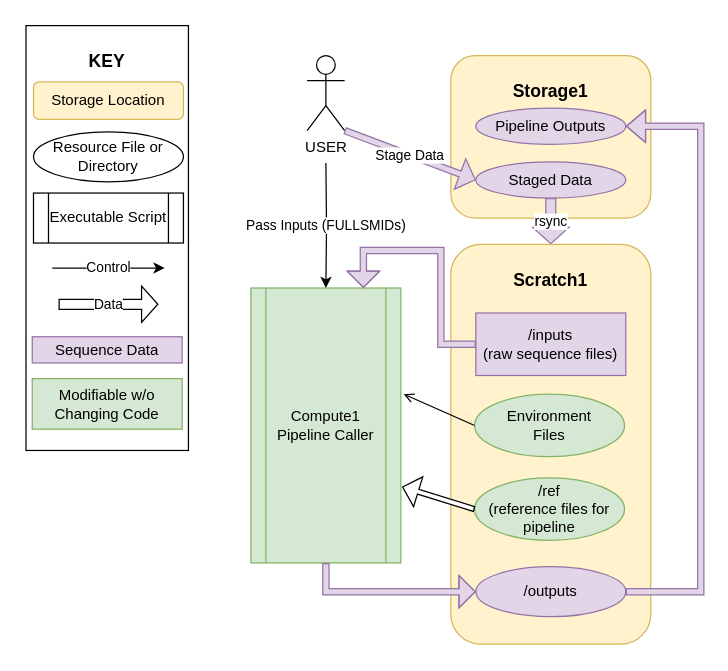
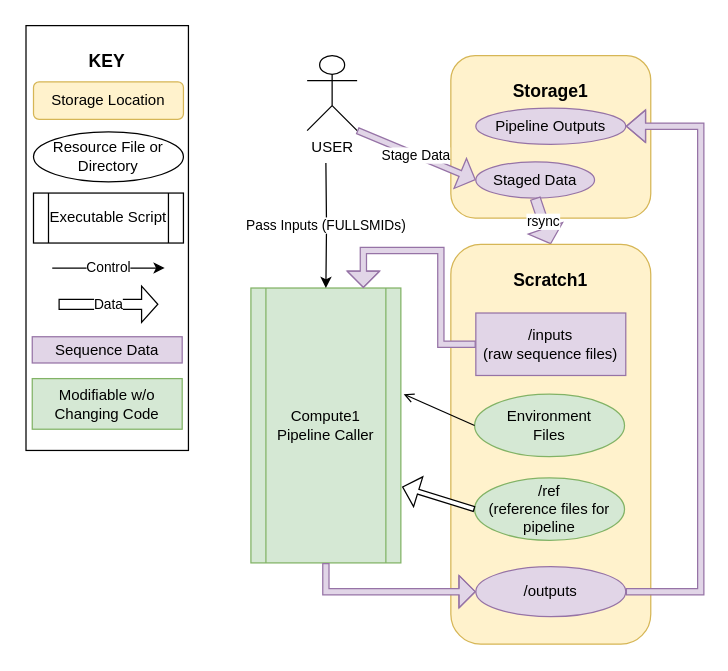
  <mxCell id="0" />
  <mxCell id="1" parent="0" />
  <mxCell id="2" value="Compute1 Pipeline Caller" style="shape=process;whiteSpace=wrap;html=1;backgroundOutline=1;fillColor=#d5e8d4;strokeColor=#82b366;" parent="1" vertex="1"><mxGeometry x="200" y="230" width="120" height="220" as="geometry" /></mxCell>
  <mxCell id="3" value="Pass Inputs (FULLSMIDs)" style="endArrow=classic;html=1;rounded=0;fillColor=default;entryX=0.5;entryY=0;entryDx=0;entryDy=0;edgeStyle=orthogonalEdgeStyle;" parent="1" target="2" edge="1"><mxGeometry width="50" height="50" relative="1" as="geometry"><mxPoint x="260" y="130" as="sourcePoint" /><mxPoint x="430" y="180" as="targetPoint" /></mxGeometry></mxCell>
- <mxCell id="4" value="USER" style="shape=umlActor;verticalLabelPosition=bottom;verticalAlign=top;html=1;outlineConnect=0;fillColor=default;" parent="1" vertex="1"><mxGeometry x="245" y="44" width="30" height="60" as="geometry" /></mxCell>
+ <mxCell id="4" value="USER" style="shape=umlActor;verticalLabelPosition=bottom;verticalAlign=top;html=1;outlineConnect=0;fillColor=default;" parent="1" vertex="1"><mxGeometry x="245" y="44" width="40" height="60" as="geometry" /></mxCell>
  <mxCell id="5" value="" style="group" parent="1" vertex="1" connectable="0"><mxGeometry x="360" y="44" width="160" height="130" as="geometry" /></mxCell>
  <mxCell id="6" value="&lt;h3&gt;Storage1&lt;/h3&gt;" style="rounded=1;whiteSpace=wrap;html=1;verticalAlign=top;fillColor=#fff2cc;strokeColor=#d6b656;" parent="5" vertex="1"><mxGeometry width="160" height="130" as="geometry" /></mxCell>
- <mxCell id="7" value="Staged Data" style="ellipse;whiteSpace=wrap;html=1;fillColor=#e1d5e7;strokeColor=#9673a6;" parent="5" vertex="1"><mxGeometry x="20" y="85" width="120" height="29" as="geometry" /></mxCell>
+ <mxCell id="7" value="Staged Data" style="ellipse;whiteSpace=wrap;html=1;fillColor=#e1d5e7;strokeColor=#9673a6;" parent="5" vertex="1"><mxGeometry x="20" y="85" width="95" height="29" as="geometry" /></mxCell>
  <mxCell id="8" value="Pipeline Outputs" style="ellipse;whiteSpace=wrap;html=1;fillColor=#e1d5e7;strokeColor=#9673a6;" parent="5" vertex="1"><mxGeometry x="20" y="42" width="120" height="29" as="geometry" /></mxCell>
  <mxCell id="9" value="Stage Data" style="endArrow=classic;html=1;rounded=0;shape=flexArrow;startSize=4;endSize=4;width=5;exitX=1;exitY=1;exitDx=0;exitDy=0;entryX=0;entryY=0.5;entryDx=0;entryDy=0;fillColor=#e1d5e7;strokeColor=#9673a6;exitPerimeter=0;" parent="1" source="4" target="7" edge="1"><mxGeometry width="50" height="50" relative="1" as="geometry"><mxPoint x="520" y="120" as="sourcePoint" /><mxPoint x="520" y="163" as="targetPoint" /></mxGeometry></mxCell>
  <mxCell id="10" value="rsync" style="endArrow=classic;html=1;rounded=0;shape=flexArrow;startSize=4;endSize=4;width=8;exitX=0.5;exitY=1;exitDx=0;exitDy=0;entryX=0.5;entryY=0;entryDx=0;entryDy=0;fillColor=#e1d5e7;strokeColor=#9673a6;" parent="1" source="7" target="12" edge="1"><mxGeometry width="50" height="50" relative="1" as="geometry"><mxPoint x="610" y="150" as="sourcePoint" /><mxPoint x="690" y="150" as="targetPoint" /></mxGeometry></mxCell>
  <mxCell id="11" value="" style="group" parent="1" vertex="1" connectable="0"><mxGeometry x="360" y="195" width="160" height="320" as="geometry" /></mxCell>
  <mxCell id="12" value="&lt;h3&gt;Scratch1&lt;/h3&gt;" style="rounded=1;whiteSpace=wrap;html=1;verticalAlign=top;fillColor=#fff2cc;strokeColor=#d6b656;" parent="11" vertex="1"><mxGeometry width="160" height="320" as="geometry" /></mxCell>
  <mxCell id="13" value="Environment&lt;br&gt;Files" style="ellipse;whiteSpace=wrap;html=1;fillColor=#d5e8d4;strokeColor=#82b366;" parent="11" vertex="1"><mxGeometry x="19" y="120" width="120" height="50" as="geometry" /></mxCell>
  <mxCell id="14" value="/inputs&lt;br&gt;(raw sequence files)" style="whiteSpace=wrap;html=1;fillColor=#e1d5e7;strokeColor=#9673a6;rounded=0;" parent="11" vertex="1"><mxGeometry x="20" y="55" width="120" height="50" as="geometry" /></mxCell>
  <mxCell id="15" value="/outputs" style="ellipse;whiteSpace=wrap;html=1;fillColor=#e1d5e7;strokeColor=#9673a6;" parent="11" vertex="1"><mxGeometry x="20" y="258" width="120" height="40" as="geometry" /></mxCell>
  <mxCell id="16" value="/ref&lt;br&gt;(reference files for pipeline" style="ellipse;whiteSpace=wrap;html=1;fillColor=#d5e8d4;strokeColor=#82b366;" parent="11" vertex="1"><mxGeometry x="19" y="187" width="120" height="50" as="geometry" /></mxCell>
  <mxCell id="17" value="" style="endArrow=open;html=1;rounded=0;exitX=0;exitY=0.5;exitDx=0;exitDy=0;entryX=1.019;entryY=0.386;entryDx=0;entryDy=0;entryPerimeter=0;" parent="1" source="13" target="2" edge="1"><mxGeometry width="50" height="50" relative="1" as="geometry"><mxPoint x="340" y="360" as="sourcePoint" /><mxPoint x="390" y="310" as="targetPoint" /></mxGeometry></mxCell>
  <mxCell id="18" value="" style="endArrow=classic;html=1;rounded=0;exitX=1;exitY=0.5;exitDx=0;exitDy=0;edgeStyle=orthogonalEdgeStyle;shape=flexArrow;endSize=4.78;startSize=7;width=5;entryX=1;entryY=0.5;entryDx=0;entryDy=0;fillColor=#e1d5e7;strokeColor=#9673a6;" parent="1" source="15" target="8" edge="1"><mxGeometry width="50" height="50" relative="1" as="geometry"><mxPoint x="750" y="480" as="sourcePoint" /><mxPoint x="760" y="130" as="targetPoint" /><Array as="points"><mxPoint x="560" y="473" /><mxPoint x="560" y="101" /></Array></mxGeometry></mxCell>
  <mxCell id="19" value="" style="endArrow=classic;html=1;rounded=0;exitX=0;exitY=0.5;exitDx=0;exitDy=0;entryX=1.008;entryY=0.723;entryDx=0;entryDy=0;entryPerimeter=0;shape=flexArrow;endSize=4;fillColor=default;width=4" parent="1" source="16" target="2" edge="1"><mxGeometry width="50" height="50" relative="1" as="geometry"><mxPoint x="340" y="360" as="sourcePoint" /><mxPoint x="390" y="310" as="targetPoint" /></mxGeometry></mxCell>
  <mxCell id="20" value="" style="endArrow=classic;html=1;rounded=0;shape=flexArrow;startSize=4;endSize=4;width=5;exitX=0;exitY=0.5;exitDx=0;exitDy=0;fillColor=#e1d5e7;strokeColor=#9673a6;edgeStyle=orthogonalEdgeStyle;entryX=0.75;entryY=0;entryDx=0;entryDy=0;" parent="1" source="14" target="2" edge="1"><mxGeometry width="50" height="50" relative="1" as="geometry"><mxPoint x="620" y="230" as="sourcePoint" /><mxPoint x="270" y="230" as="targetPoint" /><Array as="points"><mxPoint x="352" y="275" /><mxPoint x="352" y="200" /><mxPoint x="290" y="200" /></Array></mxGeometry></mxCell>
  <mxCell id="21" value="" style="endArrow=classic;html=1;rounded=0;shape=flexArrow;startSize=4;endSize=4;width=5;exitX=0.5;exitY=1;exitDx=0;exitDy=0;fillColor=#e1d5e7;strokeColor=#9673a6;edgeStyle=orthogonalEdgeStyle;entryX=0;entryY=0.5;entryDx=0;entryDy=0;" parent="1" source="2" target="15" edge="1"><mxGeometry width="50" height="50" relative="1" as="geometry"><mxPoint x="520" y="425" as="sourcePoint" /><mxPoint x="610" y="470" as="targetPoint" /><Array as="points"><mxPoint x="260" y="473" /></Array></mxGeometry></mxCell>
  <mxCell id="22" value="" style="group" parent="1" vertex="1" connectable="0"><mxGeometry x="20" width="130" height="340" as="geometry" y="20" /></mxCell>
  <mxCell id="23" value="&lt;h3&gt;KEY&lt;/h3&gt;" style="rounded=0;whiteSpace=wrap;html=1;fillColor=default;verticalAlign=top;" parent="22" vertex="1"><mxGeometry width="130" height="340" as="geometry" /></mxCell>
  <mxCell id="24" value="Storage Location" style="rounded=1;whiteSpace=wrap;html=1;fillColor=#fff2cc;strokeColor=#d6b656;" parent="22" vertex="1"><mxGeometry x="6" y="45" width="120" height="30" as="geometry" /></mxCell>
  <mxCell id="25" value="Resource File or Directory" style="ellipse;whiteSpace=wrap;html=1;" parent="22" vertex="1"><mxGeometry x="6" y="85" width="120" height="40" as="geometry" /></mxCell>
  <mxCell id="26" value="Executable Script" style="shape=process;whiteSpace=wrap;html=1;backgroundOutline=1;" parent="22" vertex="1"><mxGeometry x="6" y="134" width="120" height="40" as="geometry" /></mxCell>
  <mxCell id="27" value="Control" style="endArrow=classic;html=1;rounded=0;" parent="22" edge="1"><mxGeometry width="50" height="50" relative="1" as="geometry"><mxPoint x="21" y="194" as="sourcePoint" /><mxPoint x="111" y="194" as="targetPoint" /></mxGeometry></mxCell>
  <mxCell id="28" value="Data" style="endArrow=classic;html=1;rounded=0;shape=flexArrow;startSize=4;endSize=4;width=8;" parent="22" edge="1"><mxGeometry width="50" height="50" relative="1" as="geometry"><mxPoint x="26" y="223" as="sourcePoint" /><mxPoint x="106" y="223" as="targetPoint" /></mxGeometry></mxCell>
  <mxCell id="29" value="Sequence Data" style="rounded=0;whiteSpace=wrap;html=1;fillColor=#e1d5e7;strokeColor=#9673a6;" parent="22" vertex="1"><mxGeometry x="5" y="249" width="120" height="21" as="geometry" /></mxCell>
  <mxCell id="30" value="Modifiable w/o Changing Code" style="rounded=0;whiteSpace=wrap;html=1;fillColor=#d5e8d4;strokeColor=#82b366;" parent="22" vertex="1"><mxGeometry x="5" y="282.5" width="120" height="40.5" as="geometry" /></mxCell>
